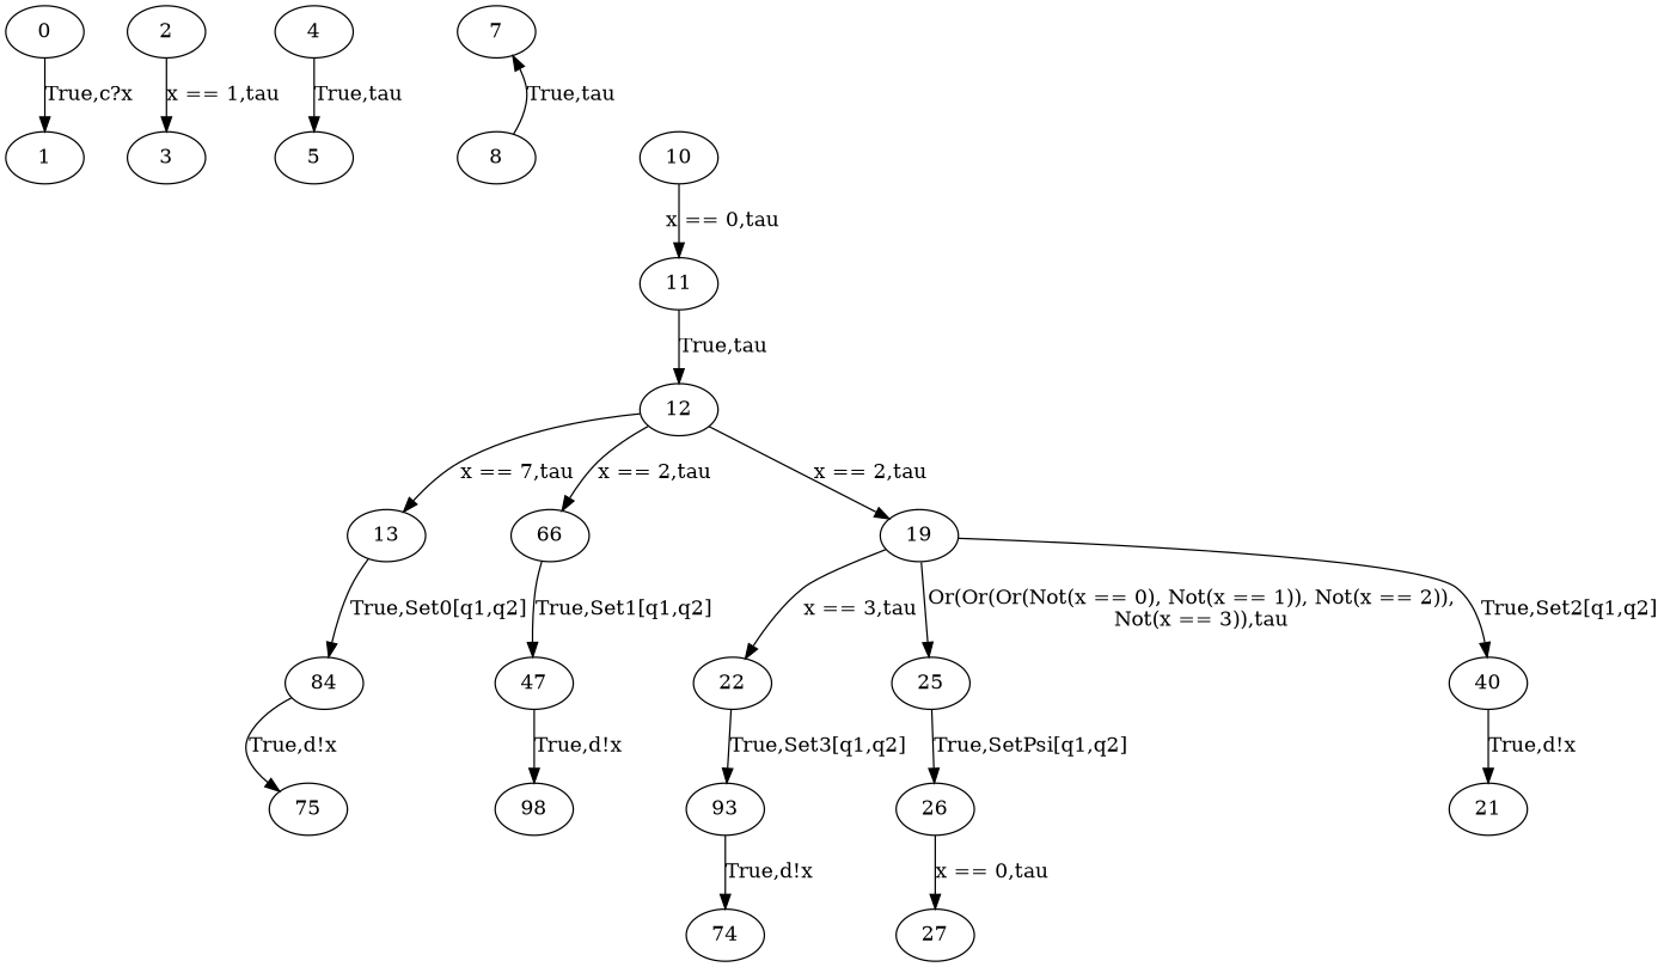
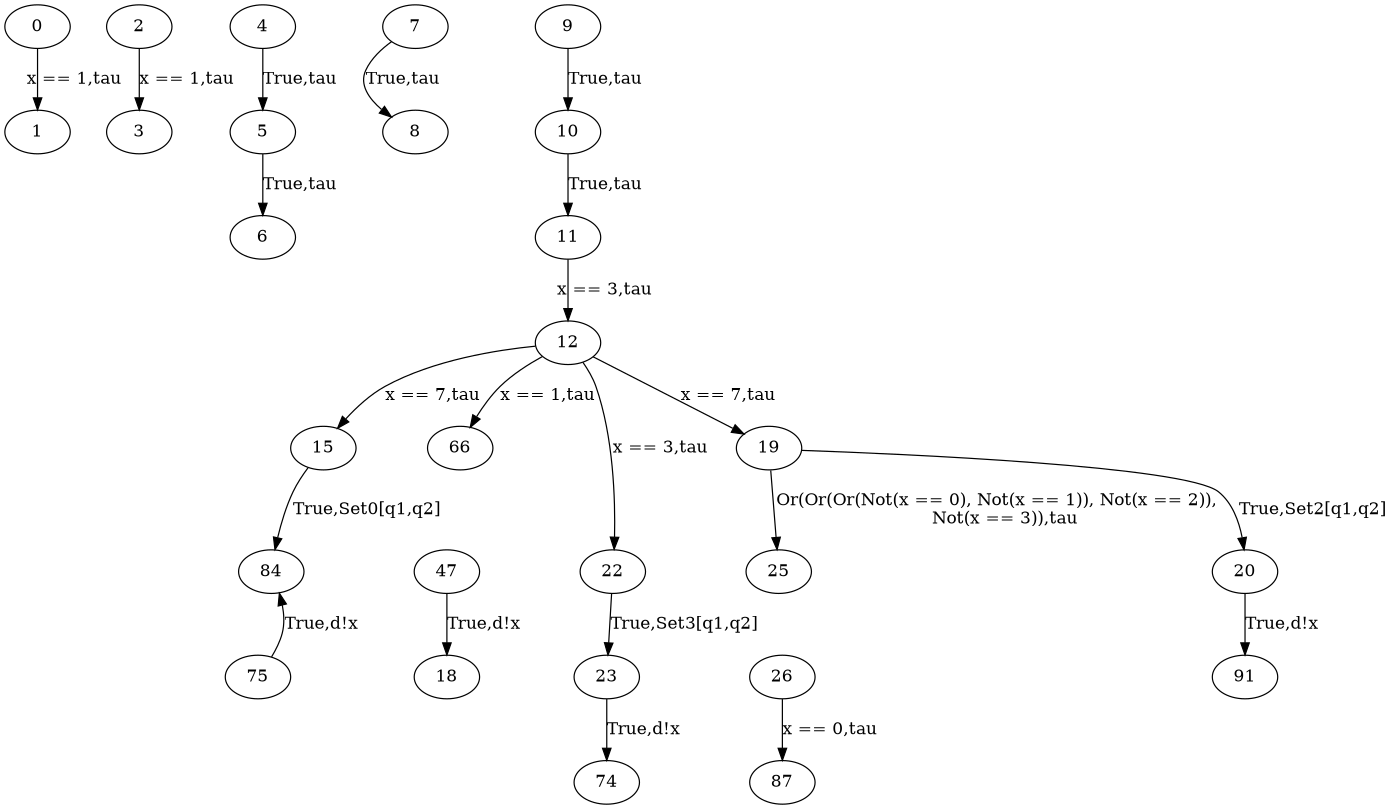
  digraph {
    0
    1
    2
    3
    4
    5
+   6
    7
    8
+   9
    10
    11
    12
-   13
+   13 [label=15]
    n15 [label=66]
    19
    22
    n18 [label=84]
    n19 [label=47]
    25
-   20 [label=40]
-   23 [label=93]
+   20
+   23
    26
    n24 [label=75]
-   18 [label=98]
-   21
+   18
+   21 [label=91]
    n27 [label=74]
-   27
-   0 -> 1 [label="True,c?x"]
+   27 [label=87]
+   0 -> 1 [label="x == 1,tau"]
    2 -> 3 [label="x == 1,tau"]
    4 -> 5 [label="True,tau"]
-   8 -> 7 [label="True,tau"]
-   10 -> 11 [label="x == 0,tau"]
-   11 -> 12 [label="True,tau"]
+   5 -> 6 [label="True,tau"]
+   7 -> 8 [label="True,tau"]
+   9 -> 10 [label="True,tau"]
+   10 -> 11 [label="True,tau"]
+   11 -> 12 [label="x == 3,tau"]
    12 -> 13 [label="x == 7,tau"]
-   12 -> n15 [label="x == 2,tau"]
-   12 -> 19 [label="x == 2,tau"]
-   19 -> 22 [label="x == 3,tau"]
+   12 -> n15 [label="x == 1,tau"]
+   12 -> 19 [label="x == 7,tau"]
+   12 -> 22 [label="x == 3,tau"]
    13 -> n18 [label="True,Set0[q1,q2]"]
-   n15 -> n19 [label="True,Set1[q1,q2]"]
    19 -> 25 [label="Or(Or(Or(Not(x == 0), Not(x == 1)), Not(x == 2)),\n   Not(x == 3)),tau"]
    19 -> 20 [label="True,Set2[q1,q2]"]
    22 -> 23 [label="True,Set3[q1,q2]"]
-   n18 -> n24 [label="True,d!x"]
+   n24 -> n18 [label="True,d!x"]
    n19 -> 18 [label="True,d!x"]
-   25 -> 26 [label="True,SetPsi[q1,q2]"]
    20 -> 21 [label="True,d!x"]
    23 -> n27 [label="True,d!x"]
    26 -> 27 [label="x == 0,tau"]
  }
